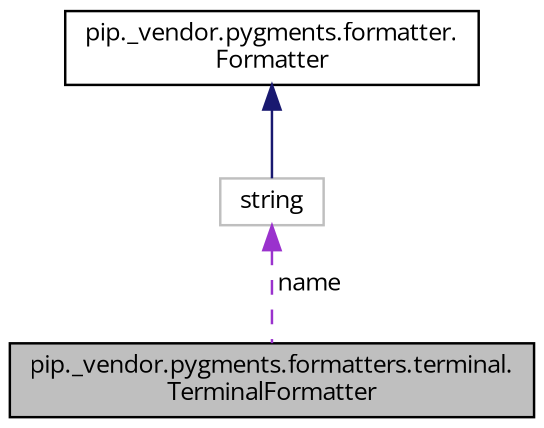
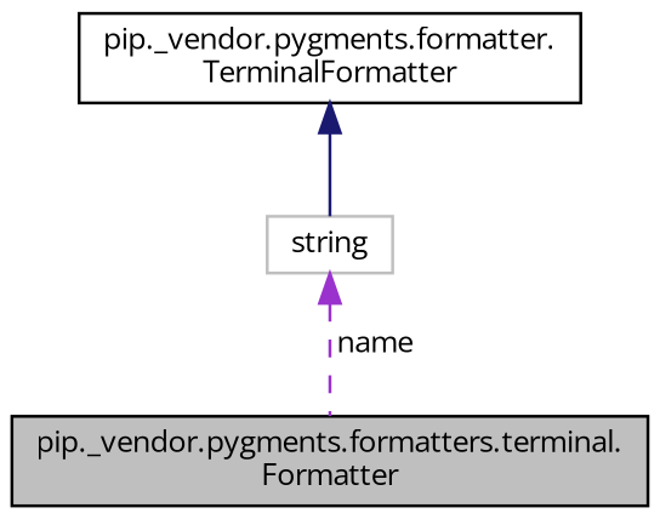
  digraph {
    fontname="Open Sans"
    node [color=black fillcolor=white fontname="Open Sans" fontsize=10 shape=record style=filled]
    edge [dir=back fontname="Open Sans" fontsize=10 labelfontname=Helvetica labelfontsize=10]
-   n1 [fillcolor=grey75 fontcolor=black height=0.2 label="pip._vendor.pygments.formatters.terminal.\lTerminalFormatter" width=0.4]
-   n2 [height=0.2 label="pip._vendor.pygments.formatter.\lFormatter" width=0.4]
+   n1 [fillcolor=grey75 fontcolor=black height=0.2 label="pip._vendor.pygments.formatters.terminal.\lFormatter" width=0.4]
+   n2 [height=0.2 label="pip._vendor.pygments.formatter.\lTerminalFormatter" width=0.4]
    n3 [color=grey75 height=0.2 label=string width=0.4]
    n2 -> n3 [color=midnightblue style=solid]
    n3 -> n1 [color=darkorchid3 label=" name" style=dashed]
  }
